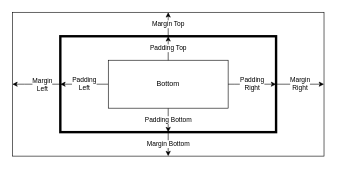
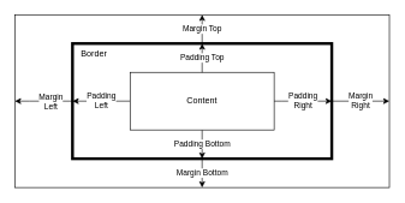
  <mxCell id="0" />
  <mxCell id="1" parent="0" />
  <mxCell id="2" value="" style="rounded=0;whiteSpace=wrap;html=1;" parent="1" vertex="1"><mxGeometry x="20" y="20" width="520" height="240" as="geometry" /></mxCell>
  <mxCell id="3" value="&lt;div&gt;Margin Top&lt;/div&gt;" style="edgeStyle=orthogonalEdgeStyle;rounded=0;orthogonalLoop=1;jettySize=auto;html=1;exitX=0.5;exitY=0;exitDx=0;exitDy=0;entryX=0.5;entryY=0;entryDx=0;entryDy=0;" parent="1" source="8" target="2" edge="1"><mxGeometry relative="1" as="geometry"><Array as="points"><mxPoint x="280" y="60" /><mxPoint x="280" y="20" /></Array></mxGeometry></mxCell>
  <mxCell id="4" value="&lt;div&gt;Margin&lt;/div&gt;&lt;div&gt;Right&lt;/div&gt;" style="edgeStyle=orthogonalEdgeStyle;rounded=0;orthogonalLoop=1;jettySize=auto;html=1;exitX=1;exitY=0.5;exitDx=0;exitDy=0;entryX=1;entryY=0.5;entryDx=0;entryDy=0;" parent="1" source="8" target="2" edge="1"><mxGeometry relative="1" as="geometry"><Array as="points"><mxPoint x="530" y="140" /><mxPoint x="530" y="140" /></Array></mxGeometry></mxCell>
  <mxCell id="5" value="Margin Bottom" style="edgeStyle=orthogonalEdgeStyle;rounded=0;orthogonalLoop=1;jettySize=auto;html=1;exitX=0.5;exitY=1;exitDx=0;exitDy=0;" parent="1" source="8" target="2" edge="1"><mxGeometry relative="1" as="geometry"><Array as="points"><mxPoint x="280" y="240" /><mxPoint x="280" y="240" /></Array></mxGeometry></mxCell>
  <mxCell id="6" style="edgeStyle=orthogonalEdgeStyle;rounded=0;orthogonalLoop=1;jettySize=auto;html=1;exitX=0;exitY=0.5;exitDx=0;exitDy=0;entryX=0;entryY=0.5;entryDx=0;entryDy=0;" parent="1" source="8" target="2" edge="1"><mxGeometry relative="1" as="geometry"><Array as="points"><mxPoint x="40" y="140" /><mxPoint x="40" y="140" /></Array></mxGeometry></mxCell>
  <mxCell id="7" value="&lt;div&gt;Margin&lt;/div&gt;&lt;div&gt;Left&lt;br&gt;&lt;/div&gt;" style="edgeLabel;html=1;align=center;verticalAlign=middle;resizable=0;points=[];" parent="6" vertex="1" connectable="0"><mxGeometry x="-0.225" relative="1" as="geometry"><mxPoint as="offset" /></mxGeometry></mxCell>
  <mxCell id="8" value="" style="rounded=0;whiteSpace=wrap;html=1;strokeWidth=4;" parent="1" vertex="1"><mxGeometry x="100" y="60" width="360" height="160" as="geometry" /></mxCell>
  <mxCell id="9" value="&lt;div&gt;Padding&lt;/div&gt;&lt;div&gt;Left&lt;br&gt;&lt;/div&gt;" style="edgeStyle=orthogonalEdgeStyle;rounded=0;orthogonalLoop=1;jettySize=auto;html=1;exitX=0;exitY=0.5;exitDx=0;exitDy=0;entryX=0;entryY=0.5;entryDx=0;entryDy=0;" parent="1" source="12" target="8" edge="1"><mxGeometry relative="1" as="geometry"><Array as="points"><mxPoint x="130" y="140" /><mxPoint x="130" y="140" /></Array></mxGeometry></mxCell>
  <mxCell id="10" value="Padding Top" style="edgeStyle=orthogonalEdgeStyle;rounded=0;orthogonalLoop=1;jettySize=auto;html=1;exitX=0.5;exitY=0;exitDx=0;exitDy=0;entryX=0.5;entryY=0;entryDx=0;entryDy=0;" parent="1" source="12" target="8" edge="1"><mxGeometry x="0.6" relative="1" as="geometry"><Array as="points"><mxPoint x="280" y="130" /><mxPoint x="280" y="130" /></Array><mxPoint as="offset" /></mxGeometry></mxCell>
  <mxCell id="11" value="Padding Bottom" style="edgeStyle=orthogonalEdgeStyle;rounded=0;orthogonalLoop=1;jettySize=auto;html=1;exitX=0.5;exitY=1;exitDx=0;exitDy=0;entryX=0.5;entryY=1;entryDx=0;entryDy=0;" parent="1" source="12" target="8" edge="1"><mxGeometry relative="1" as="geometry"><Array as="points"><mxPoint x="280" y="220" /><mxPoint x="280" y="220" /></Array></mxGeometry></mxCell>
- <mxCell id="12" value="Bottom" style="rounded=0;whiteSpace=wrap;html=1;" parent="1" vertex="1"><mxGeometry x="180" y="100" width="200" height="80" as="geometry" /></mxCell>
+ <mxCell id="12" value="Content" style="rounded=0;whiteSpace=wrap;html=1;" parent="1" vertex="1"><mxGeometry x="180" y="100" width="200" height="80" as="geometry" /></mxCell>
+ <mxCell id="13" value="Border" style="text;html=1;strokeColor=none;fillColor=none;align=center;verticalAlign=middle;whiteSpace=wrap;rounded=0;" parent="1" vertex="1"><mxGeometry x="100" y="60" width="60" height="30" as="geometry" /></mxCell>
  <mxCell id="14" value="&lt;div&gt;Padding&lt;/div&gt;&lt;div&gt;Right&lt;br&gt;&lt;/div&gt;" style="edgeStyle=orthogonalEdgeStyle;rounded=0;orthogonalLoop=1;jettySize=auto;html=1;entryX=1;entryY=0.5;entryDx=0;entryDy=0;" parent="1" source="12" target="8" edge="1"><mxGeometry relative="1" as="geometry"><Array as="points"><mxPoint x="390" y="140" /><mxPoint x="390" y="140" /></Array></mxGeometry></mxCell>
